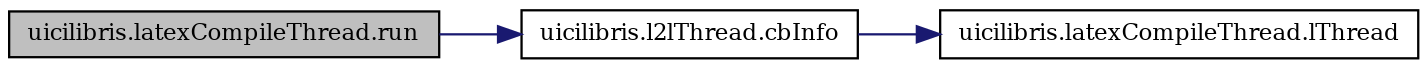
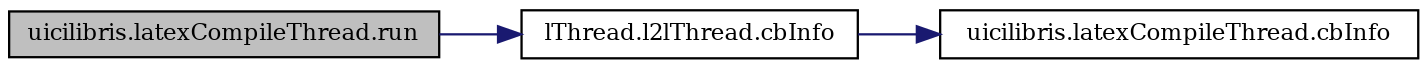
  digraph {
    fontname="DejaVu Serif"
    rankdir=LR
    node [color=black fillcolor=white fontname="DejaVu Serif" fontsize=10 shape=record style=filled]
    edge [color=midnightblue fontname="DejaVu Serif" fontsize=10 labelfontname=FreeSans labelfontsize=10 style=solid]
    n1 [fillcolor=grey75 fontcolor=black height=0.2 label="uicilibris.latexCompileThread.run" width=0.4]
-   n2 [height=0.2 label="uicilibris.l2lThread.cbInfo" width=0.4]
-   n3 [height=0.2 label="uicilibris.latexCompileThread.lThread" width=0.4]
+   n2 [height=0.2 label="lThread.l2lThread.cbInfo" width=0.4]
+   n3 [height=0.2 label="uicilibris.latexCompileThread.cbInfo" width=0.4]
    n1 -> n2
    n2 -> n3
  }
